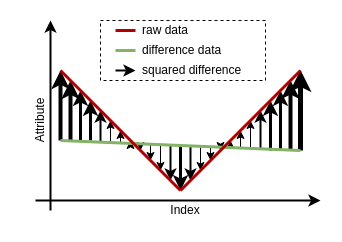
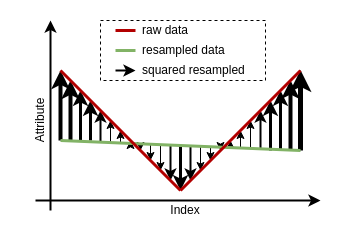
  <mxCell id="0" />
  <mxCell id="1" parent="0" />
  <mxCell id="2" value="" style="rounded=0;whiteSpace=wrap;html=1;align=left;dashed=1;" vertex="1" parent="1"><mxGeometry x="100" y="20" width="165" height="60" as="geometry" /></mxCell>
  <mxCell id="3" value="" style="endArrow=classic;html=1;strokeWidth=4;" edge="1" parent="1"><mxGeometry width="50" height="50" relative="1" as="geometry"><mxPoint x="60" y="140" as="sourcePoint" /><mxPoint x="60" y="70" as="targetPoint" /></mxGeometry></mxCell>
  <mxCell id="4" value="" style="endArrow=classic;html=1;strokeWidth=4;" edge="1" parent="1"><mxGeometry width="50" height="50" relative="1" as="geometry"><mxPoint x="70" y="140" as="sourcePoint" /><mxPoint x="70" y="80" as="targetPoint" /></mxGeometry></mxCell>
  <mxCell id="5" value="" style="endArrow=classic;html=1;strokeWidth=3;" edge="1" parent="1"><mxGeometry width="50" height="50" relative="1" as="geometry"><mxPoint x="80" y="140" as="sourcePoint" /><mxPoint x="80" y="90" as="targetPoint" /></mxGeometry></mxCell>
  <mxCell id="6" value="" style="endArrow=classic;html=1;strokeWidth=3;" edge="1" parent="1"><mxGeometry width="50" height="50" relative="1" as="geometry"><mxPoint x="90" y="140" as="sourcePoint" /><mxPoint x="90" y="100" as="targetPoint" /></mxGeometry></mxCell>
  <mxCell id="7" value="" style="endArrow=classic;html=1;strokeWidth=2;" edge="1" parent="1"><mxGeometry width="50" height="50" relative="1" as="geometry"><mxPoint x="100" y="142" as="sourcePoint" /><mxPoint x="100" y="110" as="targetPoint" /></mxGeometry></mxCell>
  <mxCell id="8" value="" style="endArrow=classic;html=1;" edge="1" parent="1"><mxGeometry width="50" height="50" relative="1" as="geometry"><mxPoint x="110" y="143" as="sourcePoint" /><mxPoint x="110" y="120" as="targetPoint" /></mxGeometry></mxCell>
  <mxCell id="9" value="" style="endArrow=classic;html=1;" edge="1" parent="1"><mxGeometry width="50" height="50" relative="1" as="geometry"><mxPoint x="120" y="143" as="sourcePoint" /><mxPoint x="120" y="130" as="targetPoint" /></mxGeometry></mxCell>
  <mxCell id="10" value="" style="endArrow=classic;html=1;" edge="1" parent="1"><mxGeometry width="50" height="50" relative="1" as="geometry"><mxPoint x="130" y="144" as="sourcePoint" /><mxPoint x="130" y="140" as="targetPoint" /></mxGeometry></mxCell>
  <mxCell id="11" value="" style="endArrow=classic;html=1;" edge="1" parent="1"><mxGeometry width="50" height="50" relative="1" as="geometry"><mxPoint x="140" y="144" as="sourcePoint" /><mxPoint x="140" y="150" as="targetPoint" /></mxGeometry></mxCell>
  <mxCell id="12" value="" style="endArrow=classic;html=1;" edge="1" parent="1"><mxGeometry width="50" height="50" relative="1" as="geometry"><mxPoint x="150" y="144" as="sourcePoint" /><mxPoint x="150" y="160" as="targetPoint" /></mxGeometry></mxCell>
  <mxCell id="13" value="" style="endArrow=classic;html=1;" edge="1" parent="1"><mxGeometry width="50" height="50" relative="1" as="geometry"><mxPoint x="160" y="144" as="sourcePoint" /><mxPoint x="160" y="170" as="targetPoint" /></mxGeometry></mxCell>
  <mxCell id="14" value="" style="endArrow=classic;html=1;strokeWidth=2;" edge="1" parent="1"><mxGeometry width="50" height="50" relative="1" as="geometry"><mxPoint x="170" y="145" as="sourcePoint" /><mxPoint x="170" y="180" as="targetPoint" /></mxGeometry></mxCell>
  <mxCell id="15" value="" style="endArrow=classic;html=1;strokeWidth=3;" edge="1" parent="1"><mxGeometry width="50" height="50" relative="1" as="geometry"><mxPoint x="180" y="145" as="sourcePoint" /><mxPoint x="180" y="190" as="targetPoint" /></mxGeometry></mxCell>
  <mxCell id="16" value="" style="endArrow=classic;html=1;strokeWidth=2;" edge="1" parent="1"><mxGeometry width="50" height="50" relative="1" as="geometry"><mxPoint x="190" y="146" as="sourcePoint" /><mxPoint x="190" y="180" as="targetPoint" /></mxGeometry></mxCell>
  <mxCell id="17" value="" style="endArrow=classic;html=1;" edge="1" parent="1"><mxGeometry width="50" height="50" relative="1" as="geometry"><mxPoint x="200" y="146" as="sourcePoint" /><mxPoint x="200" y="170" as="targetPoint" /></mxGeometry></mxCell>
  <mxCell id="18" value="" style="endArrow=classic;html=1;" edge="1" parent="1"><mxGeometry width="50" height="50" relative="1" as="geometry"><mxPoint x="210" y="146" as="sourcePoint" /><mxPoint x="210" y="160" as="targetPoint" /></mxGeometry></mxCell>
  <mxCell id="19" value="" style="endArrow=classic;html=1;" edge="1" parent="1"><mxGeometry width="50" height="50" relative="1" as="geometry"><mxPoint x="220" y="147" as="sourcePoint" /><mxPoint x="220" y="150" as="targetPoint" /></mxGeometry></mxCell>
  <mxCell id="20" value="" style="endArrow=classic;html=1;" edge="1" parent="1"><mxGeometry width="50" height="50" relative="1" as="geometry"><mxPoint x="230" y="148" as="sourcePoint" /><mxPoint x="230" y="140" as="targetPoint" /></mxGeometry></mxCell>
  <mxCell id="21" value="" style="endArrow=classic;html=1;" edge="1" parent="1"><mxGeometry width="50" height="50" relative="1" as="geometry"><mxPoint x="250" y="148" as="sourcePoint" /><mxPoint x="250" y="120" as="targetPoint" /></mxGeometry></mxCell>
  <mxCell id="22" value="" style="endArrow=classic;html=1;strokeWidth=2;" edge="1" parent="1"><mxGeometry width="50" height="50" relative="1" as="geometry"><mxPoint x="260" y="148" as="sourcePoint" /><mxPoint x="260" y="110" as="targetPoint" /></mxGeometry></mxCell>
  <mxCell id="23" value="" style="endArrow=classic;html=1;strokeWidth=3;" edge="1" parent="1"><mxGeometry width="50" height="50" relative="1" as="geometry"><mxPoint x="270" y="150" as="sourcePoint" /><mxPoint x="270" y="100" as="targetPoint" /></mxGeometry></mxCell>
  <mxCell id="24" value="" style="endArrow=classic;html=1;strokeWidth=3;" edge="1" parent="1"><mxGeometry width="50" height="50" relative="1" as="geometry"><mxPoint x="280" y="150" as="sourcePoint" /><mxPoint x="280" y="90" as="targetPoint" /></mxGeometry></mxCell>
  <mxCell id="25" value="" style="endArrow=classic;html=1;strokeWidth=4;" edge="1" parent="1"><mxGeometry width="50" height="50" relative="1" as="geometry"><mxPoint x="290" y="150" as="sourcePoint" /><mxPoint x="290" y="79.806" as="targetPoint" /></mxGeometry></mxCell>
  <mxCell id="26" value="" style="endArrow=classic;html=1;strokeWidth=5;" edge="1" parent="1"><mxGeometry width="50" height="50" relative="1" as="geometry"><mxPoint x="300" y="150" as="sourcePoint" /><mxPoint x="300" y="69.612" as="targetPoint" /></mxGeometry></mxCell>
  <mxCell id="27" value="" style="endArrow=classic;html=1;" edge="1" parent="1"><mxGeometry width="50" height="50" relative="1" as="geometry"><mxPoint x="240" y="148" as="sourcePoint" /><mxPoint x="240" y="130" as="targetPoint" /></mxGeometry></mxCell>
  <mxCell id="28" value="" style="endArrow=none;html=1;fillColor=#d5e8d4;strokeColor=#82b366;strokeWidth=3;" edge="1" parent="1"><mxGeometry width="50" height="50" relative="1" as="geometry"><mxPoint x="60" y="140" as="sourcePoint" /><mxPoint x="300" y="150" as="targetPoint" /></mxGeometry></mxCell>
  <mxCell id="29" value="" style="endArrow=classic;html=1;strokeWidth=2;" edge="1" parent="1"><mxGeometry width="50" height="50" relative="1" as="geometry"><mxPoint x="50" y="210" as="sourcePoint" /><mxPoint x="50" y="20" as="targetPoint" /></mxGeometry></mxCell>
  <mxCell id="30" value="" style="endArrow=classic;html=1;strokeWidth=2;" edge="1" parent="1"><mxGeometry width="50" height="50" relative="1" as="geometry"><mxPoint x="35" y="200" as="sourcePoint" /><mxPoint x="320" y="200" as="targetPoint" /></mxGeometry></mxCell>
  <mxCell id="31" value="" style="endArrow=none;html=1;fillColor=#e51400;strokeColor=#B20000;strokeWidth=3;" edge="1" parent="1"><mxGeometry width="50" height="50" relative="1" as="geometry"><mxPoint x="180" y="190" as="sourcePoint" /><mxPoint x="300" y="70" as="targetPoint" /></mxGeometry></mxCell>
  <mxCell id="32" value="" style="endArrow=none;html=1;fillColor=#e51400;strokeColor=#B20000;strokeWidth=3;" edge="1" parent="1"><mxGeometry width="50" height="50" relative="1" as="geometry"><mxPoint x="60" y="70" as="sourcePoint" /><mxPoint x="180" y="190" as="targetPoint" /></mxGeometry></mxCell>
  <mxCell id="33" value="Index" style="text;html=1;strokeColor=none;fillColor=none;align=center;verticalAlign=middle;whiteSpace=wrap;rounded=0;" vertex="1" parent="1"><mxGeometry x="165" y="200" width="40" height="20" as="geometry" /></mxCell>
  <mxCell id="34" value="Attribute" style="text;html=1;strokeColor=none;fillColor=none;align=center;verticalAlign=middle;whiteSpace=wrap;rounded=0;rotation=-90;" vertex="1" parent="1"><mxGeometry x="20" y="110" width="40" height="20" as="geometry" /></mxCell>
  <mxCell id="35" value="" style="endArrow=none;html=1;fillColor=#e51400;strokeColor=#B20000;strokeWidth=3;" edge="1" parent="1"><mxGeometry width="50" height="50" relative="1" as="geometry"><mxPoint x="115" y="30" as="sourcePoint" /><mxPoint x="135" y="30" as="targetPoint" /></mxGeometry></mxCell>
  <mxCell id="36" value="" style="endArrow=none;html=1;fillColor=#d5e8d4;strokeColor=#82b366;strokeWidth=3;" edge="1" parent="1"><mxGeometry width="50" height="50" relative="1" as="geometry"><mxPoint x="115" y="50" as="sourcePoint" /><mxPoint x="135" y="50" as="targetPoint" /></mxGeometry></mxCell>
  <mxCell id="37" value="" style="endArrow=classic;html=1;strokeWidth=2;" edge="1" parent="1"><mxGeometry width="50" height="50" relative="1" as="geometry"><mxPoint x="115" y="70" as="sourcePoint" /><mxPoint x="135" y="70" as="targetPoint" /></mxGeometry></mxCell>
  <mxCell id="38" value="raw data" style="text;html=1;strokeColor=none;fillColor=none;align=left;verticalAlign=middle;whiteSpace=wrap;rounded=0;" vertex="1" parent="1"><mxGeometry x="140" y="20" width="85" height="20" as="geometry" /></mxCell>
- <mxCell id="39" value="difference data" style="text;html=1;strokeColor=none;fillColor=none;align=left;verticalAlign=middle;whiteSpace=wrap;rounded=0;" vertex="1" parent="1"><mxGeometry x="140" y="40" width="125" height="20" as="geometry" /></mxCell>
- <mxCell id="40" value="squared difference" style="text;html=1;strokeColor=none;fillColor=none;align=left;verticalAlign=middle;whiteSpace=wrap;rounded=0;" vertex="1" parent="1"><mxGeometry x="140" y="60" width="105" height="20" as="geometry" /></mxCell>
+ <mxCell id="39" value="resampled data" style="text;html=1;strokeColor=none;fillColor=none;align=left;verticalAlign=middle;whiteSpace=wrap;rounded=0;" vertex="1" parent="1"><mxGeometry x="140" y="40" width="125" height="20" as="geometry" /></mxCell>
+ <mxCell id="40" value="squared resampled" style="text;html=1;strokeColor=none;fillColor=none;align=left;verticalAlign=middle;whiteSpace=wrap;rounded=0;" vertex="1" parent="1"><mxGeometry x="140" y="60" width="105" height="20" as="geometry" /></mxCell>
